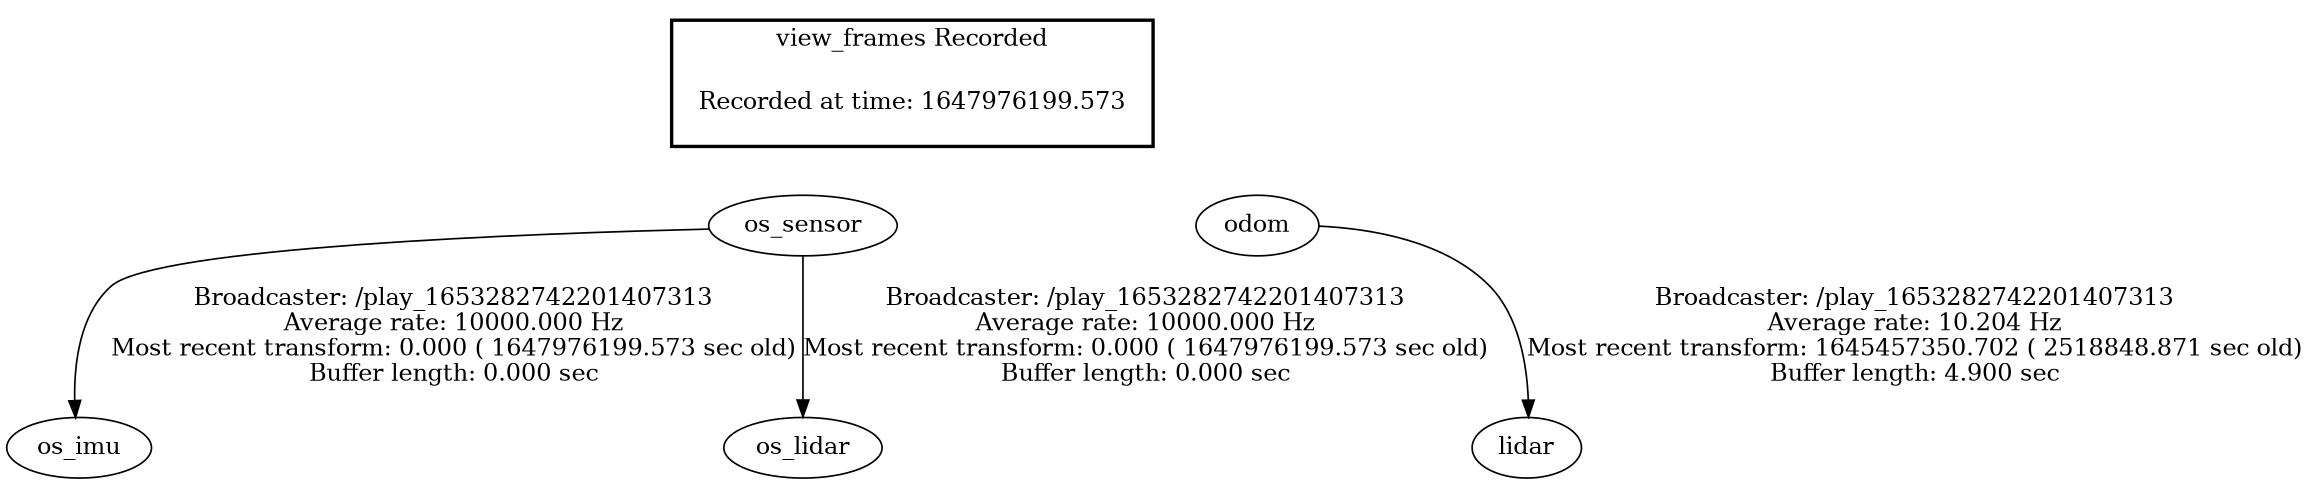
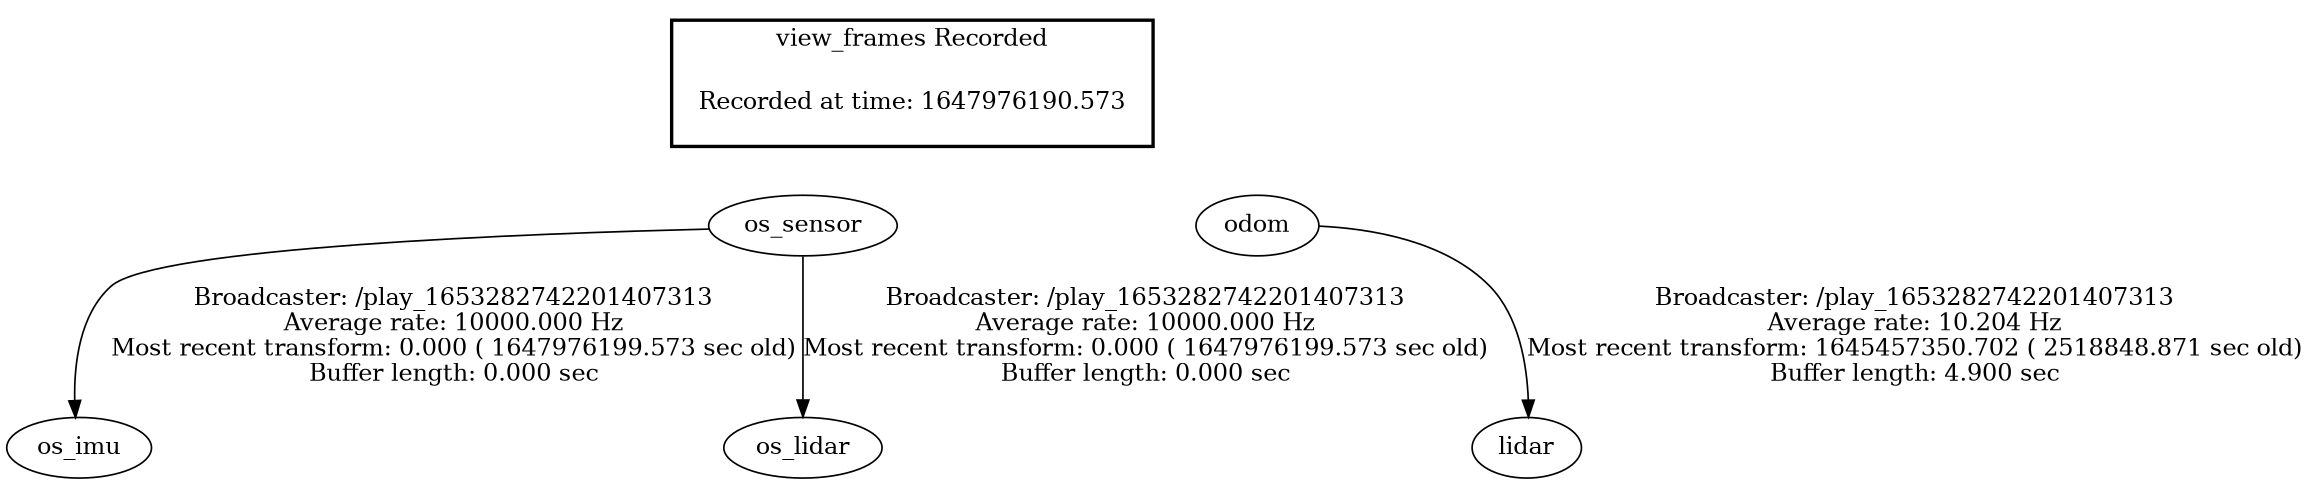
  digraph {
-   "Recorded at time: 1647976199.573" [shape=plaintext]
+   "Recorded at time: 1647976199.573" [shape=plaintext label="Recorded at time: 1647976190.573"]
    os_sensor
    odom
    os_imu
    os_lidar
    n6 [label=lidar]
    subgraph cluster_1 {
      color=black
      label="view_frames Recorded"
      style=bold
      "Recorded at time: 1647976199.573"
    }
    "Recorded at time: 1647976199.573" -> os_sensor [style=invis]
    "Recorded at time: 1647976199.573" -> odom [style=invis]
    os_sensor -> os_imu [label="Broadcaster: /play_1653282742201407313\nAverage rate: 10000.000 Hz\nMost recent transform: 0.000 ( 1647976199.573 sec old)\nBuffer length: 0.000 sec\n"]
    os_sensor -> os_lidar [label="Broadcaster: /play_1653282742201407313\nAverage rate: 10000.000 Hz\nMost recent transform: 0.000 ( 1647976199.573 sec old)\nBuffer length: 0.000 sec\n"]
    odom -> n6 [label="Broadcaster: /play_1653282742201407313\nAverage rate: 10.204 Hz\nMost recent transform: 1645457350.702 ( 2518848.871 sec old)\nBuffer length: 4.900 sec\n"]
  }
